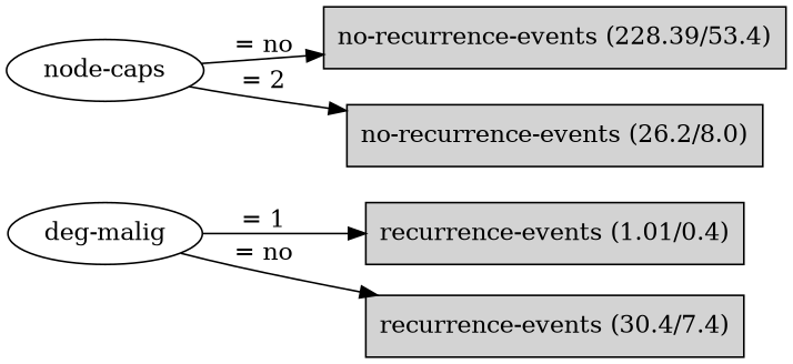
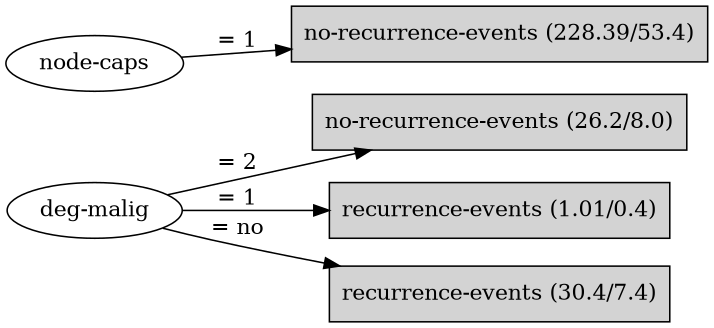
  digraph {
    rankdir=LR
    node [shape=box style=filled]
    n1 [label="node-caps" shape="" style=""]
    n2 [label="no-recurrence-events (228.39/53.4)"]
    n3 [label="deg-malig" shape="" style=""]
    n4 [label="recurrence-events (1.01/0.4)"]
    n5 [label="no-recurrence-events (26.2/8.0)"]
    n6 [label="recurrence-events (30.4/7.4)"]
-   n1 -> n2 [label="= no"]
+   n1 -> n2 [label="= 1"]
    n3 -> n4 [label="= 1"]
-   n1 -> n5 [label="= 2"]
+   n3 -> n5 [label="= 2"]
    n3 -> n6 [label="= no"]
  }
